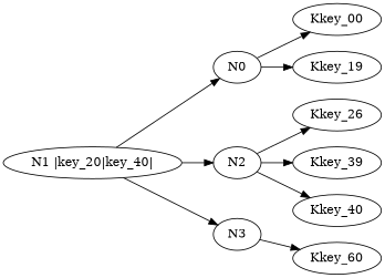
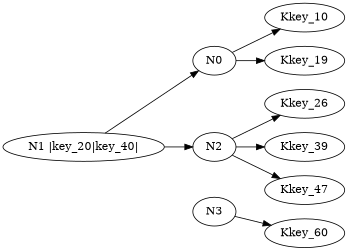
  digraph {
    rankdir=LR
    n1 [label="N1 |key_20|key_40|"]
    N0
    N2
    N3
-   Kkey_00
+   Kkey_00 [label=Kkey_10]
    n6 [label=Kkey_19]
    n7 [label=Kkey_26]
    n8 [label=Kkey_39]
-   Kkey_40
+   Kkey_40 [label=Kkey_47]
    Kkey_60
    n1 -> N0
    n1 -> N2
-   n1 -> N3
    N0 -> Kkey_00
    N0 -> n6
    N2 -> n7
    N2 -> n8
    N2 -> Kkey_40
    N3 -> Kkey_60
  }
